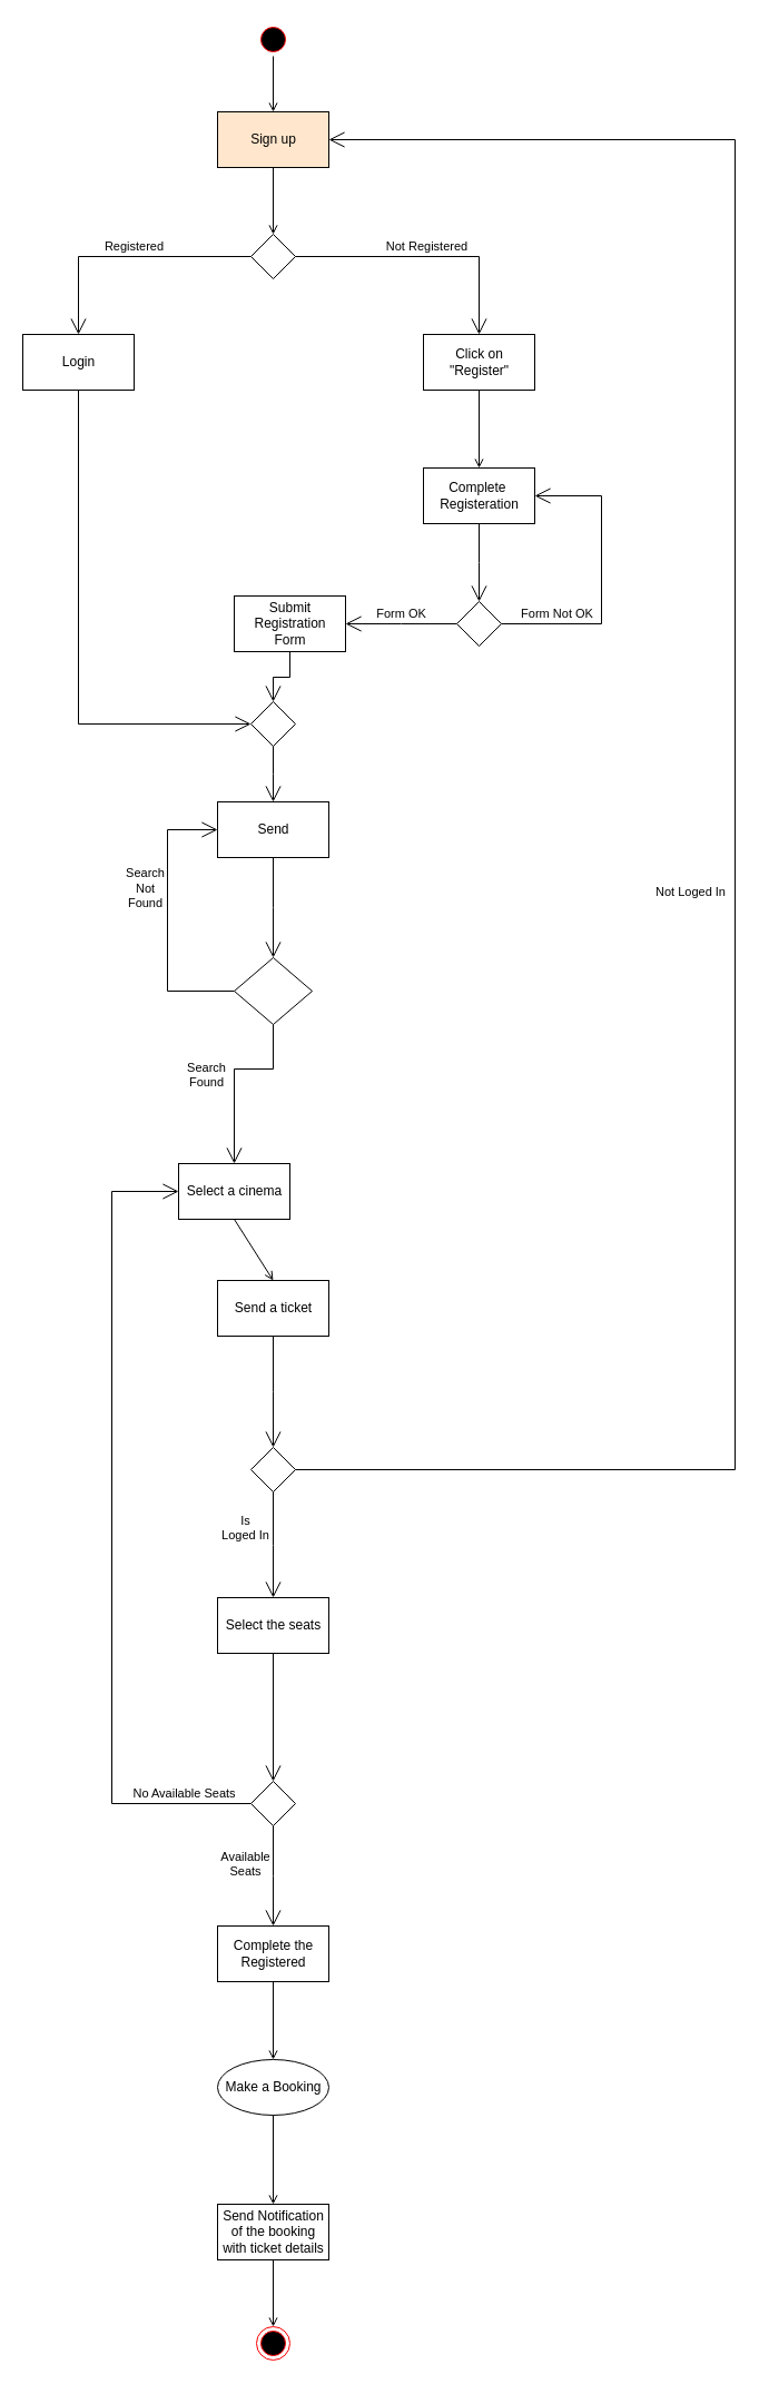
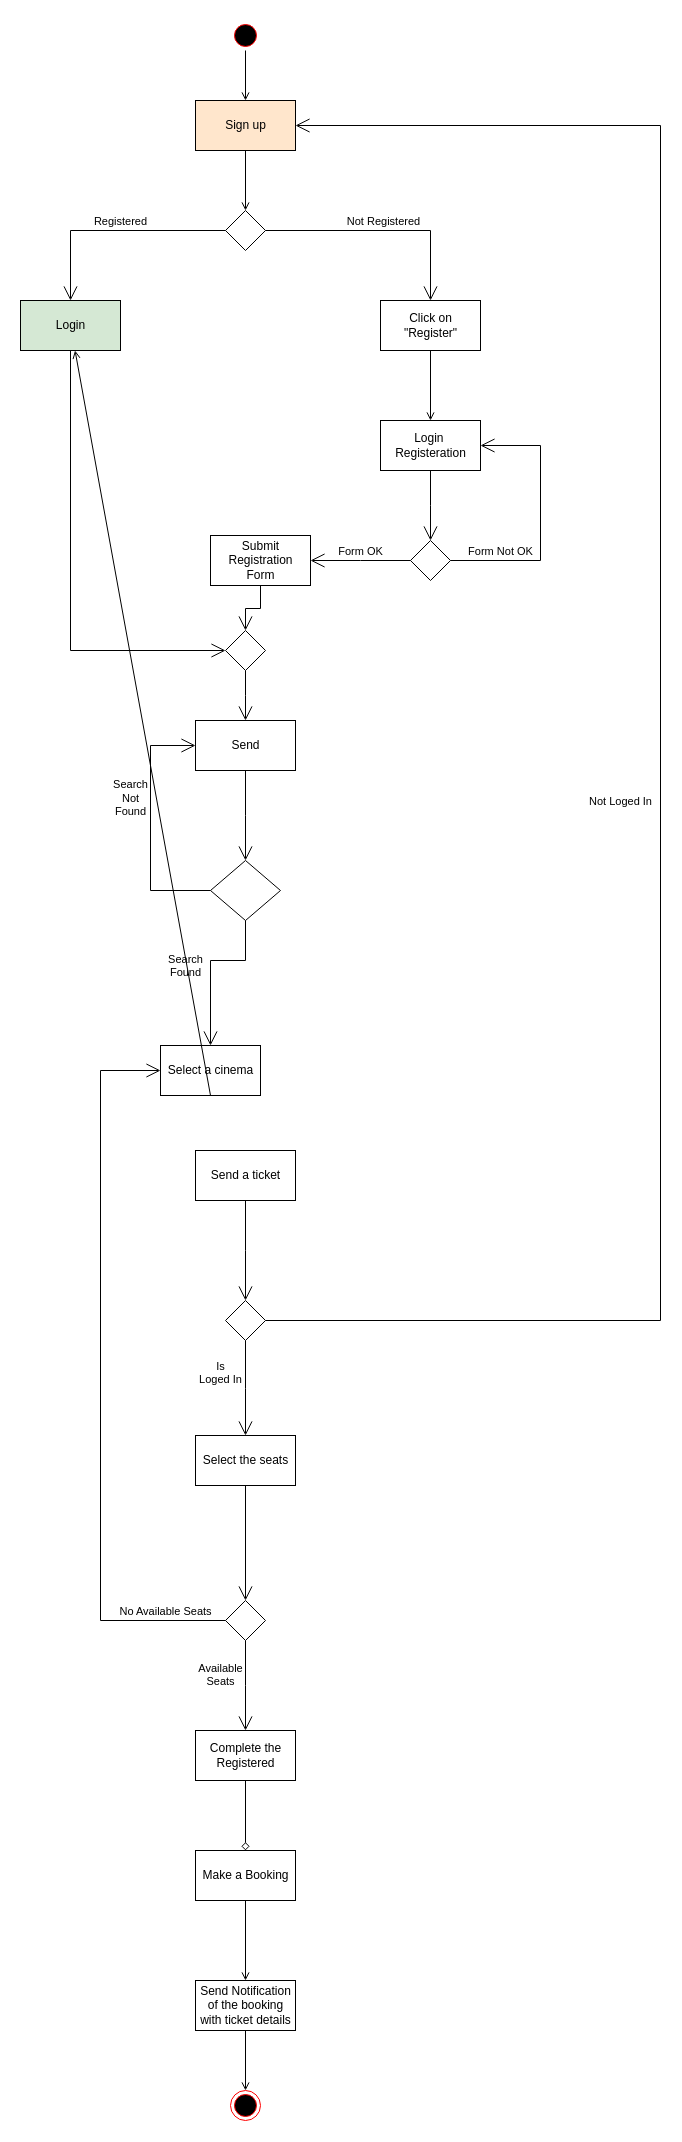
  <mxCell id="0" />
  <mxCell id="1" parent="0" />
  <mxCell id="2" value="" style="ellipse;html=1;shape=startState;fillColor=#000000;strokeColor=#ff0000;" vertex="1" parent="1"><mxGeometry x="230" y="20" width="30" height="30" as="geometry" /></mxCell>
  <mxCell id="3" value="" style="shape=rhombus;html=1;verticalLabelPosition=bottom;verticalAlignment=top;" vertex="1" parent="1"><mxGeometry x="225" y="210" width="40" height="40" as="geometry" /></mxCell>
  <mxCell id="4" value="Not Registered" style="edgeStyle=elbowEdgeStyle;html=1;elbow=vertical;verticalAlign=bottom;endArrow=open;rounded=0;labelBackgroundColor=none;endSize=12;" edge="1" source="3" parent="1"><mxGeometry relative="1" as="geometry"><mxPoint x="430" y="300" as="targetPoint" /><Array as="points"><mxPoint x="290" y="230" /></Array></mxGeometry></mxCell>
  <mxCell id="5" value="Registered" style="edgeStyle=elbowEdgeStyle;html=1;elbow=vertical;verticalAlign=bottom;endArrow=open;rounded=0;labelBackgroundColor=none;endSize=12;" edge="1" source="3" parent="1"><mxGeometry x="-0.067" relative="1" as="geometry"><mxPoint x="70" y="300" as="targetPoint" /><Array as="points"><mxPoint x="230" y="230" /></Array><mxPoint as="offset" /></mxGeometry></mxCell>
- <mxCell id="6" value="Login" style="html=1;dashed=0;whitespace=wrap;" vertex="1" parent="1"><mxGeometry x="20" y="300" width="100" height="50" as="geometry" /></mxCell>
+ <mxCell id="6" value="Login" style="html=1;dashed=0;whitespace=wrap;fillColor=#d5e8d4;" vertex="1" parent="1"><mxGeometry x="20" y="300" width="100" height="50" as="geometry" /></mxCell>
  <mxCell id="7" value="Click on&lt;br&gt;&quot;Register&quot;" style="html=1;dashed=0;whitespace=wrap;" vertex="1" parent="1"><mxGeometry x="380" y="300" width="100" height="50" as="geometry" /></mxCell>
- <mxCell id="8" value="Complete&amp;nbsp;&lt;br&gt;Registeration" style="html=1;dashed=0;whitespace=wrap;" vertex="1" parent="1"><mxGeometry x="380" y="420" width="100" height="50" as="geometry" /></mxCell>
+ <mxCell id="8" value="Login&amp;nbsp;&lt;br&gt;Registeration" style="html=1;dashed=0;whitespace=wrap;" vertex="1" parent="1"><mxGeometry x="380" y="420" width="100" height="50" as="geometry" /></mxCell>
  <mxCell id="9" value="" style="endArrow=open;html=1;rounded=0;align=center;verticalAlign=top;endFill=0;labelBackgroundColor=none;endSize=6;exitX=0.5;exitY=1;exitDx=0;exitDy=0;entryX=0.5;entryY=0;entryDx=0;entryDy=0;" edge="1" parent="1" source="7" target="8"><mxGeometry relative="1" as="geometry"><mxPoint x="470" y="400" as="sourcePoint" /><mxPoint x="630" y="400" as="targetPoint" /></mxGeometry></mxCell>
  <mxCell id="10" value="" style="shape=rhombus;html=1;verticalLabelPosition=bottom;verticalAlignment=top;" vertex="1" parent="1"><mxGeometry x="410" y="540" width="40" height="40" as="geometry" /></mxCell>
  <mxCell id="11" value="" style="edgeStyle=elbowEdgeStyle;html=1;elbow=horizontal;align=right;verticalAlign=bottom;endArrow=none;rounded=0;labelBackgroundColor=none;startArrow=open;startSize=12;entryX=0.5;entryY=1;entryDx=0;entryDy=0;" edge="1" source="10" parent="1" target="8"><mxGeometry relative="1" as="geometry"><mxPoint x="430" y="500" as="targetPoint" /></mxGeometry></mxCell>
  <mxCell id="12" value="Form Not OK" style="edgeStyle=elbowEdgeStyle;html=1;elbow=vertical;verticalAlign=bottom;endArrow=open;rounded=0;labelBackgroundColor=none;endSize=12;exitX=1;exitY=0.5;exitDx=0;exitDy=0;entryX=1;entryY=0.5;entryDx=0;entryDy=0;" edge="1" source="10" parent="1" target="8"><mxGeometry x="-0.623" relative="1" as="geometry"><mxPoint x="530" y="440" as="targetPoint" /><mxPoint x="500" y="560" as="sourcePoint" /><Array as="points"><mxPoint x="540" y="560" /><mxPoint x="530" y="560" /></Array><mxPoint as="offset" /></mxGeometry></mxCell>
  <mxCell id="13" value="Form OK" style="edgeStyle=elbowEdgeStyle;html=1;elbow=vertical;verticalAlign=bottom;endArrow=open;rounded=0;labelBackgroundColor=none;endSize=12;entryX=1;entryY=0.5;entryDx=0;entryDy=0;" edge="1" source="10" parent="1" target="14"><mxGeometry relative="1" as="geometry"><mxPoint x="330" y="560" as="targetPoint" /></mxGeometry></mxCell>
  <mxCell id="14" value="Submit&lt;br&gt;Registration&lt;br&gt;Form" style="html=1;dashed=0;whitespace=wrap;" vertex="1" parent="1"><mxGeometry x="210" y="535" width="100" height="50" as="geometry" /></mxCell>
  <mxCell id="15" value="" style="shape=rhombus;html=1;verticalLabelPosition=top;verticalAlignment=bottom;" vertex="1" parent="1"><mxGeometry x="225" y="630" width="40" height="40" as="geometry" /></mxCell>
  <mxCell id="16" value="" style="edgeStyle=elbowEdgeStyle;html=1;elbow=horizontal;align=right;verticalAlign=bottom;rounded=0;labelBackgroundColor=none;endArrow=open;endSize=12;entryX=0.5;entryY=0;entryDx=0;entryDy=0;" edge="1" source="15" parent="1" target="19"><mxGeometry relative="1" as="geometry"><mxPoint x="245" y="710" as="targetPoint" /></mxGeometry></mxCell>
  <mxCell id="17" value="" style="edgeStyle=elbowEdgeStyle;html=1;elbow=vertical;verticalAlign=bottom;startArrow=open;endArrow=none;rounded=0;labelBackgroundColor=none;startSize=12;entryX=0.5;entryY=1;entryDx=0;entryDy=0;" edge="1" source="15" parent="1" target="14"><mxGeometry relative="1" as="geometry"><mxPoint x="345" y="650" as="targetPoint" /></mxGeometry></mxCell>
  <mxCell id="18" value="" style="edgeStyle=elbowEdgeStyle;html=1;elbow=vertical;verticalAlign=bottom;startArrow=open;endArrow=none;rounded=0;labelBackgroundColor=none;startSize=12;entryX=0.5;entryY=1;entryDx=0;entryDy=0;" edge="1" source="15" parent="1" target="6"><mxGeometry relative="1" as="geometry"><mxPoint x="145" y="650" as="targetPoint" /><Array as="points"><mxPoint x="70" y="650" /></Array></mxGeometry></mxCell>
  <mxCell id="19" value="Send" style="html=1;dashed=0;whitespace=wrap;" vertex="1" parent="1"><mxGeometry x="195" y="720" width="100" height="50" as="geometry" /></mxCell>
  <mxCell id="20" value="Select a cinema" style="html=1;dashed=0;whitespace=wrap;" vertex="1" parent="1"><mxGeometry x="160" y="1045" width="100" height="50" as="geometry" /></mxCell>
  <mxCell id="21" value="Send a ticket" style="html=1;dashed=0;whitespace=wrap;" vertex="1" parent="1"><mxGeometry x="195" y="1150" width="100" height="50" as="geometry" /></mxCell>
- <mxCell id="22" value="" style="endArrow=open;html=1;rounded=0;align=center;verticalAlign=top;endFill=0;labelBackgroundColor=none;endSize=6;exitX=0.5;exitY=1;exitDx=0;exitDy=0;entryX=0.5;entryY=0;entryDx=0;entryDy=0;" edge="1" parent="1" source="20" target="21"><mxGeometry relative="1" as="geometry"><mxPoint x="390" y="1110" as="sourcePoint" /><mxPoint x="550" y="1110" as="targetPoint" /></mxGeometry></mxCell>
+ <mxCell id="22" value="" style="endArrow=open;html=1;rounded=0;align=center;verticalAlign=top;endFill=0;labelBackgroundColor=none;endSize=6;exitX=0.5;exitY=1;exitDx=0;exitDy=0;" edge="1" parent="1" source="20" target="6"><mxGeometry relative="1" as="geometry"><mxPoint x="390" y="1110" as="sourcePoint" /><mxPoint x="550" y="1110" as="targetPoint" /></mxGeometry></mxCell>
  <mxCell id="23" value="Select the seats" style="html=1;dashed=0;whitespace=wrap;" vertex="1" parent="1"><mxGeometry x="195" y="1435" width="100" height="50" as="geometry" /></mxCell>
  <mxCell id="24" value="Complete the&lt;br&gt;Registered" style="html=1;dashed=0;whitespace=wrap;" vertex="1" parent="1"><mxGeometry x="195" y="1730" width="100" height="50" as="geometry" /></mxCell>
  <mxCell id="25" value="" style="ellipse;html=1;shape=endState;fillColor=#000000;strokeColor=#ff0000;" vertex="1" parent="1"><mxGeometry x="230" y="2090" width="30" height="30" as="geometry" /></mxCell>
  <mxCell id="26" value="" style="shape=rhombus;html=1;verticalLabelPosition=bottom;verticalAlignment=top;" vertex="1" parent="1"><mxGeometry x="210" y="860" width="70" height="60" as="geometry" /></mxCell>
  <mxCell id="27" value="" style="edgeStyle=elbowEdgeStyle;html=1;elbow=horizontal;align=right;verticalAlign=bottom;endArrow=none;rounded=0;labelBackgroundColor=none;startArrow=open;startSize=12;entryX=0.5;entryY=1;entryDx=0;entryDy=0;" edge="1" source="26" parent="1" target="19"><mxGeometry relative="1" as="geometry"><mxPoint x="245" y="820" as="targetPoint" /></mxGeometry></mxCell>
  <mxCell id="28" value="Search &lt;br&gt;Found" style="edgeStyle=elbowEdgeStyle;html=1;elbow=vertical;verticalAlign=bottom;endArrow=open;rounded=0;labelBackgroundColor=none;endSize=12;entryX=0.5;entryY=0;entryDx=0;entryDy=0;exitX=0.5;exitY=1;exitDx=0;exitDy=0;" edge="1" source="26" parent="1" target="20"><mxGeometry x="0.2" y="-25" relative="1" as="geometry"><mxPoint x="360" y="890" as="targetPoint" /><Array as="points"><mxPoint x="250" y="960" /><mxPoint x="350" y="890" /></Array><mxPoint as="offset" /></mxGeometry></mxCell>
  <mxCell id="29" value="Search&lt;br&gt;Not&lt;br&gt;Found" style="edgeStyle=elbowEdgeStyle;html=1;elbow=vertical;verticalAlign=bottom;endArrow=open;rounded=0;labelBackgroundColor=none;endSize=12;entryX=0;entryY=0.5;entryDx=0;entryDy=0;exitX=0;exitY=0.5;exitDx=0;exitDy=0;" edge="1" source="26" parent="1" target="19"><mxGeometry x="0.04" y="20" relative="1" as="geometry"><mxPoint x="120" y="885" as="targetPoint" /><mxPoint x="195" y="900" as="sourcePoint" /><Array as="points"><mxPoint x="150" y="870" /></Array><mxPoint as="offset" /></mxGeometry></mxCell>
  <mxCell id="30" value="" style="shape=rhombus;html=1;verticalLabelPosition=bottom;verticalAlignment=top;" vertex="1" parent="1"><mxGeometry x="225" y="1600" width="40" height="40" as="geometry" /></mxCell>
  <mxCell id="31" value="" style="edgeStyle=elbowEdgeStyle;html=1;elbow=horizontal;align=right;verticalAlign=bottom;endArrow=none;rounded=0;labelBackgroundColor=none;startArrow=open;startSize=12;entryX=0.5;entryY=1;entryDx=0;entryDy=0;" edge="1" source="30" parent="1" target="23"><mxGeometry relative="1" as="geometry"><mxPoint x="245" y="1560" as="targetPoint" /></mxGeometry></mxCell>
  <mxCell id="32" value="Available &lt;br&gt;Seats" style="edgeStyle=elbowEdgeStyle;html=1;elbow=vertical;verticalAlign=bottom;endArrow=open;rounded=0;labelBackgroundColor=none;endSize=12;entryX=0.5;entryY=0;entryDx=0;entryDy=0;" edge="1" source="30" parent="1" target="24"><mxGeometry x="0.111" y="-25" relative="1" as="geometry"><mxPoint x="345" y="1620" as="targetPoint" /><mxPoint as="offset" /></mxGeometry></mxCell>
  <mxCell id="33" value="No Available Seats" style="edgeStyle=elbowEdgeStyle;html=1;elbow=vertical;verticalAlign=bottom;endArrow=open;rounded=0;labelBackgroundColor=none;endSize=12;entryX=0;entryY=0.5;entryDx=0;entryDy=0;" edge="1" source="30" parent="1" target="20"><mxGeometry x="-0.837" relative="1" as="geometry"><mxPoint x="145" y="1430" as="targetPoint" /><Array as="points"><mxPoint x="100" y="1260" /></Array><mxPoint as="offset" /></mxGeometry></mxCell>
  <mxCell id="34" value="Sign up" style="html=1;dashed=0;whitespace=wrap;fillColor=#ffe6cc;" vertex="1" parent="1"><mxGeometry x="195" y="100" width="100" height="50" as="geometry" /></mxCell>
  <mxCell id="35" value="" style="endArrow=open;html=1;rounded=0;align=center;verticalAlign=top;endFill=0;labelBackgroundColor=none;endSize=6;exitX=0.5;exitY=1;exitDx=0;exitDy=0;entryX=0.5;entryY=0;entryDx=0;entryDy=0;" edge="1" parent="1" source="2" target="34"><mxGeometry relative="1" as="geometry"><mxPoint x="430" y="170" as="sourcePoint" /><mxPoint x="590" y="170" as="targetPoint" /></mxGeometry></mxCell>
  <mxCell id="36" value="" style="endArrow=open;html=1;rounded=0;align=center;verticalAlign=top;endFill=0;labelBackgroundColor=none;endSize=6;exitX=0.5;exitY=1;exitDx=0;exitDy=0;entryX=0.5;entryY=0;entryDx=0;entryDy=0;" edge="1" parent="1" source="34" target="3"><mxGeometry relative="1" as="geometry"><mxPoint x="410" y="170" as="sourcePoint" /><mxPoint x="570" y="170" as="targetPoint" /></mxGeometry></mxCell>
  <mxCell id="37" value="" style="shape=rhombus;html=1;verticalLabelPosition=bottom;verticalAlignment=top;" vertex="1" parent="1"><mxGeometry x="225" y="1300" width="40" height="40" as="geometry" /></mxCell>
  <mxCell id="38" value="" style="edgeStyle=elbowEdgeStyle;html=1;elbow=horizontal;align=right;verticalAlign=bottom;endArrow=none;rounded=0;labelBackgroundColor=none;startArrow=open;startSize=12;entryX=0.5;entryY=1;entryDx=0;entryDy=0;" edge="1" source="37" parent="1" target="21"><mxGeometry relative="1" as="geometry"><mxPoint x="245" y="1260" as="targetPoint" /></mxGeometry></mxCell>
  <mxCell id="39" value="Is &lt;br&gt;Loged In" style="edgeStyle=elbowEdgeStyle;html=1;elbow=vertical;verticalAlign=bottom;endArrow=open;rounded=0;labelBackgroundColor=none;endSize=12;entryX=0.5;entryY=0;entryDx=0;entryDy=0;" edge="1" source="37" parent="1" target="23"><mxGeometry y="-25" relative="1" as="geometry"><mxPoint x="345" y="1320" as="targetPoint" /><mxPoint as="offset" /></mxGeometry></mxCell>
  <mxCell id="40" value="Not Loged In" style="edgeStyle=elbowEdgeStyle;html=1;elbow=vertical;verticalAlign=bottom;endArrow=open;rounded=0;labelBackgroundColor=none;endSize=12;exitX=1;exitY=0.5;exitDx=0;exitDy=0;entryX=1;entryY=0.5;entryDx=0;entryDy=0;" edge="1" source="37" parent="1" target="34"><mxGeometry x="-0.074" y="40" relative="1" as="geometry"><mxPoint x="145" y="1320" as="targetPoint" /><Array as="points"><mxPoint x="660" y="720" /></Array><mxPoint as="offset" /></mxGeometry></mxCell>
- <mxCell id="41" value="Make a Booking" style="ellipse;html=1;dashed=0;whitespace=wrap;" vertex="1" parent="1"><mxGeometry x="195" y="1850" width="100" height="50" as="geometry" /></mxCell>
- <mxCell id="42" value="" style="endArrow=open;html=1;rounded=0;align=center;verticalAlign=top;endFill=0;labelBackgroundColor=none;endSize=6;exitX=0.5;exitY=1;exitDx=0;exitDy=0;entryX=0.5;entryY=0;entryDx=0;entryDy=0;" edge="1" parent="1" source="24" target="41"><mxGeometry relative="1" as="geometry"><mxPoint x="410" y="1800" as="sourcePoint" /><mxPoint x="570" y="1800" as="targetPoint" /></mxGeometry></mxCell>
+ <mxCell id="41" value="Make a Booking" style="html=1;dashed=0;whitespace=wrap;" vertex="1" parent="1"><mxGeometry x="195" y="1850" width="100" height="50" as="geometry" /></mxCell>
+ <mxCell id="42" value="" style="endArrow=diamond;html=1;rounded=0;align=center;verticalAlign=top;endFill=0;labelBackgroundColor=none;endSize=6;exitX=0.5;exitY=1;exitDx=0;exitDy=0;entryX=0.5;entryY=0;entryDx=0;entryDy=0;" edge="1" parent="1" source="24" target="41"><mxGeometry relative="1" as="geometry"><mxPoint x="410" y="1800" as="sourcePoint" /><mxPoint x="570" y="1800" as="targetPoint" /></mxGeometry></mxCell>
  <mxCell id="43" value="Send Notification&lt;br&gt;of the booking &lt;br&gt;with ticket details" style="html=1;dashed=0;whitespace=wrap;" vertex="1" parent="1"><mxGeometry x="195" y="1980" width="100" height="50" as="geometry" /></mxCell>
  <mxCell id="44" value="" style="endArrow=open;html=1;rounded=0;align=center;verticalAlign=top;endFill=0;labelBackgroundColor=none;endSize=6;exitX=0.5;exitY=1;exitDx=0;exitDy=0;entryX=0.5;entryY=0;entryDx=0;entryDy=0;" edge="1" parent="1" source="41" target="43"><mxGeometry relative="1" as="geometry"><mxPoint x="410" y="1960" as="sourcePoint" /><mxPoint x="570" y="1960" as="targetPoint" /></mxGeometry></mxCell>
  <mxCell id="45" value="" style="endArrow=open;html=1;rounded=0;align=center;verticalAlign=top;endFill=0;labelBackgroundColor=none;endSize=6;exitX=0.5;exitY=1;exitDx=0;exitDy=0;entryX=0.5;entryY=0;entryDx=0;entryDy=0;" edge="1" parent="1" source="43" target="25"><mxGeometry relative="1" as="geometry"><mxPoint x="450" y="2070" as="sourcePoint" /><mxPoint x="610" y="2070" as="targetPoint" /></mxGeometry></mxCell>
